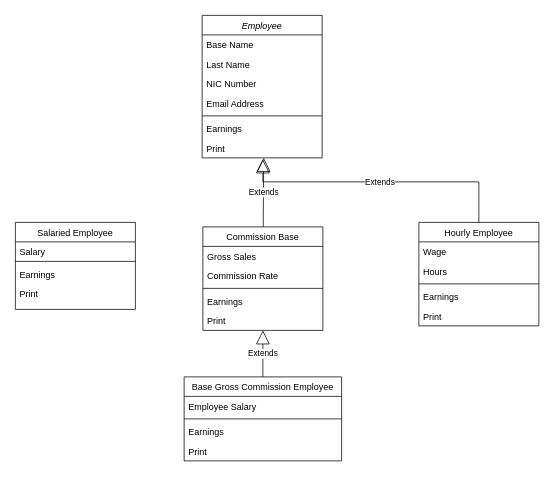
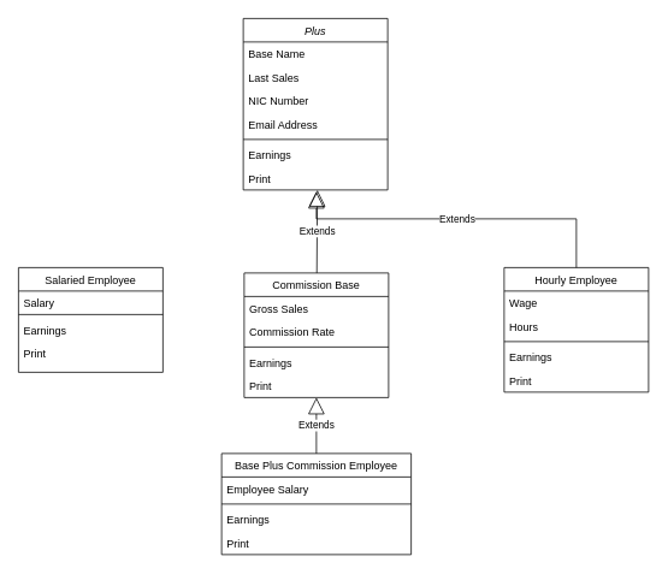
  <mxCell id="0" />
  <mxCell id="1" parent="0" />
- <mxCell id="2" value="Employee" style="swimlane;fontStyle=2;align=center;verticalAlign=top;childLayout=stackLayout;horizontal=1;startSize=26;horizontalStack=0;resizeParent=1;resizeLast=0;collapsible=1;marginBottom=0;rounded=0;shadow=0;strokeWidth=1;" parent="1" vertex="1"><mxGeometry x="269" y="20" width="160" height="190" as="geometry"><mxRectangle x="289" y="70" width="160" height="26" as="alternateBounds" /></mxGeometry></mxCell>
+ <mxCell id="2" value="Plus" style="swimlane;fontStyle=2;align=center;verticalAlign=top;childLayout=stackLayout;horizontal=1;startSize=26;horizontalStack=0;resizeParent=1;resizeLast=0;collapsible=1;marginBottom=0;rounded=0;shadow=0;strokeWidth=1;" parent="1" vertex="1"><mxGeometry x="269" y="20" width="160" height="190" as="geometry"><mxRectangle x="289" y="70" width="160" height="26" as="alternateBounds" /></mxGeometry></mxCell>
  <mxCell id="3" value="Base Name" style="text;align=left;verticalAlign=top;spacingLeft=4;spacingRight=4;overflow=hidden;rotatable=0;points=[[0,0.5],[1,0.5]];portConstraint=eastwest;" parent="2" vertex="1"><mxGeometry y="26" width="160" height="26" as="geometry" /></mxCell>
- <mxCell id="4" value="Last Name" style="text;align=left;verticalAlign=top;spacingLeft=4;spacingRight=4;overflow=hidden;rotatable=0;points=[[0,0.5],[1,0.5]];portConstraint=eastwest;" parent="2" vertex="1"><mxGeometry y="52" width="160" height="26" as="geometry" /></mxCell>
+ <mxCell id="4" value="Last Sales" style="text;align=left;verticalAlign=top;spacingLeft=4;spacingRight=4;overflow=hidden;rotatable=0;points=[[0,0.5],[1,0.5]];portConstraint=eastwest;" parent="2" vertex="1"><mxGeometry y="52" width="160" height="26" as="geometry" /></mxCell>
  <mxCell id="5" value="NIC Number" style="text;align=left;verticalAlign=top;spacingLeft=4;spacingRight=4;overflow=hidden;rotatable=0;points=[[0,0.5],[1,0.5]];portConstraint=eastwest;rounded=0;shadow=0;html=0;" parent="2" vertex="1"><mxGeometry y="78" width="160" height="26" as="geometry" /></mxCell>
  <mxCell id="6" value="Email Address" style="text;align=left;verticalAlign=top;spacingLeft=4;spacingRight=4;overflow=hidden;rotatable=0;points=[[0,0.5],[1,0.5]];portConstraint=eastwest;rounded=0;shadow=0;html=0;" parent="2" vertex="1"><mxGeometry y="104" width="160" height="26" as="geometry" /></mxCell>
  <mxCell id="7" value="" style="line;html=1;strokeWidth=1;align=left;verticalAlign=middle;spacingTop=-1;spacingLeft=3;spacingRight=3;rotatable=0;labelPosition=right;points=[];portConstraint=eastwest;" parent="2" vertex="1"><mxGeometry y="130" width="160" height="8" as="geometry" /></mxCell>
  <mxCell id="8" value="Earnings" style="text;align=left;verticalAlign=top;spacingLeft=4;spacingRight=4;overflow=hidden;rotatable=0;points=[[0,0.5],[1,0.5]];portConstraint=eastwest;" parent="2" vertex="1"><mxGeometry y="138" width="160" height="26" as="geometry" /></mxCell>
  <mxCell id="9" value="Print" style="text;align=left;verticalAlign=top;spacingLeft=4;spacingRight=4;overflow=hidden;rotatable=0;points=[[0,0.5],[1,0.5]];portConstraint=eastwest;" parent="2" vertex="1"><mxGeometry y="164" width="160" height="26" as="geometry" /></mxCell>
  <mxCell id="10" value="Salaried Employee" style="swimlane;fontStyle=0;align=center;verticalAlign=top;childLayout=stackLayout;horizontal=1;startSize=26;horizontalStack=0;resizeParent=1;resizeLast=0;collapsible=1;marginBottom=0;rounded=0;shadow=0;strokeWidth=1;" parent="1" vertex="1"><mxGeometry x="20" y="296" width="160" height="116" as="geometry"><mxRectangle x="130" y="380" width="160" height="26" as="alternateBounds" /></mxGeometry></mxCell>
  <mxCell id="11" value="Salary" style="text;align=left;verticalAlign=top;spacingLeft=4;spacingRight=4;overflow=hidden;rotatable=0;points=[[0,0.5],[1,0.5]];portConstraint=eastwest;" parent="10" vertex="1"><mxGeometry y="26" width="160" height="22" as="geometry" /></mxCell>
  <mxCell id="12" value="" style="line;html=1;strokeWidth=1;align=left;verticalAlign=middle;spacingTop=-1;spacingLeft=3;spacingRight=3;rotatable=0;labelPosition=right;points=[];portConstraint=eastwest;" parent="10" vertex="1"><mxGeometry y="48" width="160" height="8" as="geometry" /></mxCell>
  <mxCell id="13" value="Earnings" style="text;align=left;verticalAlign=top;spacingLeft=4;spacingRight=4;overflow=hidden;rotatable=0;points=[[0,0.5],[1,0.5]];portConstraint=eastwest;fontStyle=0" parent="10" vertex="1"><mxGeometry y="56" width="160" height="26" as="geometry" /></mxCell>
  <mxCell id="14" value="Print" style="text;align=left;verticalAlign=top;spacingLeft=4;spacingRight=4;overflow=hidden;rotatable=0;points=[[0,0.5],[1,0.5]];portConstraint=eastwest;" parent="10" vertex="1"><mxGeometry y="82" width="160" height="26" as="geometry" /></mxCell>
  <mxCell id="15" value="Hourly Employee" style="swimlane;fontStyle=0;align=center;verticalAlign=top;childLayout=stackLayout;horizontal=1;startSize=26;horizontalStack=0;resizeParent=1;resizeLast=0;collapsible=1;marginBottom=0;rounded=0;shadow=0;strokeWidth=1;" parent="1" vertex="1"><mxGeometry x="558" y="296" width="160" height="138" as="geometry"><mxRectangle x="130" y="380" width="160" height="26" as="alternateBounds" /></mxGeometry></mxCell>
  <mxCell id="16" value="Wage" style="text;align=left;verticalAlign=top;spacingLeft=4;spacingRight=4;overflow=hidden;rotatable=0;points=[[0,0.5],[1,0.5]];portConstraint=eastwest;" parent="15" vertex="1"><mxGeometry y="26" width="160" height="26" as="geometry" /></mxCell>
  <mxCell id="17" value="Hours" style="text;align=left;verticalAlign=top;spacingLeft=4;spacingRight=4;overflow=hidden;rotatable=0;points=[[0,0.5],[1,0.5]];portConstraint=eastwest;rounded=0;shadow=0;html=0;" parent="15" vertex="1"><mxGeometry y="52" width="160" height="26" as="geometry" /></mxCell>
  <mxCell id="18" value="" style="line;html=1;strokeWidth=1;align=left;verticalAlign=middle;spacingTop=-1;spacingLeft=3;spacingRight=3;rotatable=0;labelPosition=right;points=[];portConstraint=eastwest;" parent="15" vertex="1"><mxGeometry y="78" width="160" height="8" as="geometry" /></mxCell>
  <mxCell id="19" value="Earnings" style="text;align=left;verticalAlign=top;spacingLeft=4;spacingRight=4;overflow=hidden;rotatable=0;points=[[0,0.5],[1,0.5]];portConstraint=eastwest;fontStyle=0" parent="15" vertex="1"><mxGeometry y="86" width="160" height="26" as="geometry" /></mxCell>
  <mxCell id="20" value="Print" style="text;align=left;verticalAlign=top;spacingLeft=4;spacingRight=4;overflow=hidden;rotatable=0;points=[[0,0.5],[1,0.5]];portConstraint=eastwest;" parent="15" vertex="1"><mxGeometry y="112" width="160" height="26" as="geometry" /></mxCell>
  <mxCell id="21" value="Commission Base" style="swimlane;fontStyle=0;align=center;verticalAlign=top;childLayout=stackLayout;horizontal=1;startSize=26;horizontalStack=0;resizeParent=1;resizeLast=0;collapsible=1;marginBottom=0;rounded=0;shadow=0;strokeWidth=1;" parent="1" vertex="1"><mxGeometry x="270" y="302" width="160" height="138" as="geometry"><mxRectangle x="130" y="380" width="160" height="26" as="alternateBounds" /></mxGeometry></mxCell>
  <mxCell id="22" value="Gross Sales" style="text;align=left;verticalAlign=top;spacingLeft=4;spacingRight=4;overflow=hidden;rotatable=0;points=[[0,0.5],[1,0.5]];portConstraint=eastwest;" parent="21" vertex="1"><mxGeometry y="26" width="160" height="26" as="geometry" /></mxCell>
  <mxCell id="23" value="Commission Rate" style="text;align=left;verticalAlign=top;spacingLeft=4;spacingRight=4;overflow=hidden;rotatable=0;points=[[0,0.5],[1,0.5]];portConstraint=eastwest;" parent="21" vertex="1"><mxGeometry y="52" width="160" height="26" as="geometry" /></mxCell>
  <mxCell id="24" value="" style="line;html=1;strokeWidth=1;align=left;verticalAlign=middle;spacingTop=-1;spacingLeft=3;spacingRight=3;rotatable=0;labelPosition=right;points=[];portConstraint=eastwest;" parent="21" vertex="1"><mxGeometry y="78" width="160" height="8" as="geometry" /></mxCell>
  <mxCell id="25" value="Earnings" style="text;align=left;verticalAlign=top;spacingLeft=4;spacingRight=4;overflow=hidden;rotatable=0;points=[[0,0.5],[1,0.5]];portConstraint=eastwest;fontStyle=0" parent="21" vertex="1"><mxGeometry y="86" width="160" height="26" as="geometry" /></mxCell>
  <mxCell id="26" value="Print" style="text;align=left;verticalAlign=top;spacingLeft=4;spacingRight=4;overflow=hidden;rotatable=0;points=[[0,0.5],[1,0.5]];portConstraint=eastwest;" parent="21" vertex="1"><mxGeometry y="112" width="160" height="26" as="geometry" /></mxCell>
- <mxCell id="27" value="Base Gross Commission Employee" style="swimlane;fontStyle=0;align=center;verticalAlign=top;childLayout=stackLayout;horizontal=1;startSize=26;horizontalStack=0;resizeParent=1;resizeLast=0;collapsible=1;marginBottom=0;rounded=0;shadow=0;strokeWidth=1;" parent="1" vertex="1"><mxGeometry x="245" y="502" width="210" height="112" as="geometry"><mxRectangle x="130" y="380" width="160" height="26" as="alternateBounds" /></mxGeometry></mxCell>
+ <mxCell id="27" value="Base Plus Commission Employee" style="swimlane;fontStyle=0;align=center;verticalAlign=top;childLayout=stackLayout;horizontal=1;startSize=26;horizontalStack=0;resizeParent=1;resizeLast=0;collapsible=1;marginBottom=0;rounded=0;shadow=0;strokeWidth=1;" parent="1" vertex="1"><mxGeometry x="245" y="502" width="210" height="112" as="geometry"><mxRectangle x="130" y="380" width="160" height="26" as="alternateBounds" /></mxGeometry></mxCell>
  <mxCell id="28" value="Employee Salary" style="text;align=left;verticalAlign=top;spacingLeft=4;spacingRight=4;overflow=hidden;rotatable=0;points=[[0,0.5],[1,0.5]];portConstraint=eastwest;" parent="27" vertex="1"><mxGeometry y="26" width="210" height="26" as="geometry" /></mxCell>
  <mxCell id="29" value="" style="line;html=1;strokeWidth=1;align=left;verticalAlign=middle;spacingTop=-1;spacingLeft=3;spacingRight=3;rotatable=0;labelPosition=right;points=[];portConstraint=eastwest;" parent="27" vertex="1"><mxGeometry y="52" width="210" height="8" as="geometry" /></mxCell>
  <mxCell id="30" value="Earnings" style="text;align=left;verticalAlign=top;spacingLeft=4;spacingRight=4;overflow=hidden;rotatable=0;points=[[0,0.5],[1,0.5]];portConstraint=eastwest;fontStyle=0" parent="27" vertex="1"><mxGeometry y="60" width="210" height="26" as="geometry" /></mxCell>
  <mxCell id="31" value="Print" style="text;align=left;verticalAlign=top;spacingLeft=4;spacingRight=4;overflow=hidden;rotatable=0;points=[[0,0.5],[1,0.5]];portConstraint=eastwest;" parent="27" vertex="1"><mxGeometry y="86" width="210" height="26" as="geometry" /></mxCell>
  <mxCell id="32" value="Extends" style="endArrow=block;endSize=16;endFill=0;html=1;rounded=0;" edge="1" parent="1" source="27" target="26"><mxGeometry width="160" relative="1" as="geometry"><mxPoint x="120" y="472" as="sourcePoint" /><mxPoint x="280" y="472" as="targetPoint" /></mxGeometry></mxCell>
  <mxCell id="33" value="Extends" style="endArrow=block;endSize=16;endFill=0;html=1;rounded=0;entryX=0.513;entryY=1;entryDx=0;entryDy=0;entryPerimeter=0;" edge="1" parent="1" source="21" target="9"><mxGeometry width="160" relative="1" as="geometry"><mxPoint x="366" y="299" as="sourcePoint" /><mxPoint x="360" y="222" as="targetPoint" /></mxGeometry></mxCell>
  <mxCell id="34" value="Extends" style="endArrow=block;endSize=16;endFill=0;html=1;rounded=0;exitX=0.5;exitY=0;exitDx=0;exitDy=0;" edge="1" parent="1" source="15"><mxGeometry width="160" relative="1" as="geometry"><mxPoint x="600" y="252" as="sourcePoint" /><mxPoint x="350" y="212" as="targetPoint" /><Array as="points"><mxPoint x="638" y="242" /><mxPoint x="350" y="242" /></Array></mxGeometry></mxCell>
